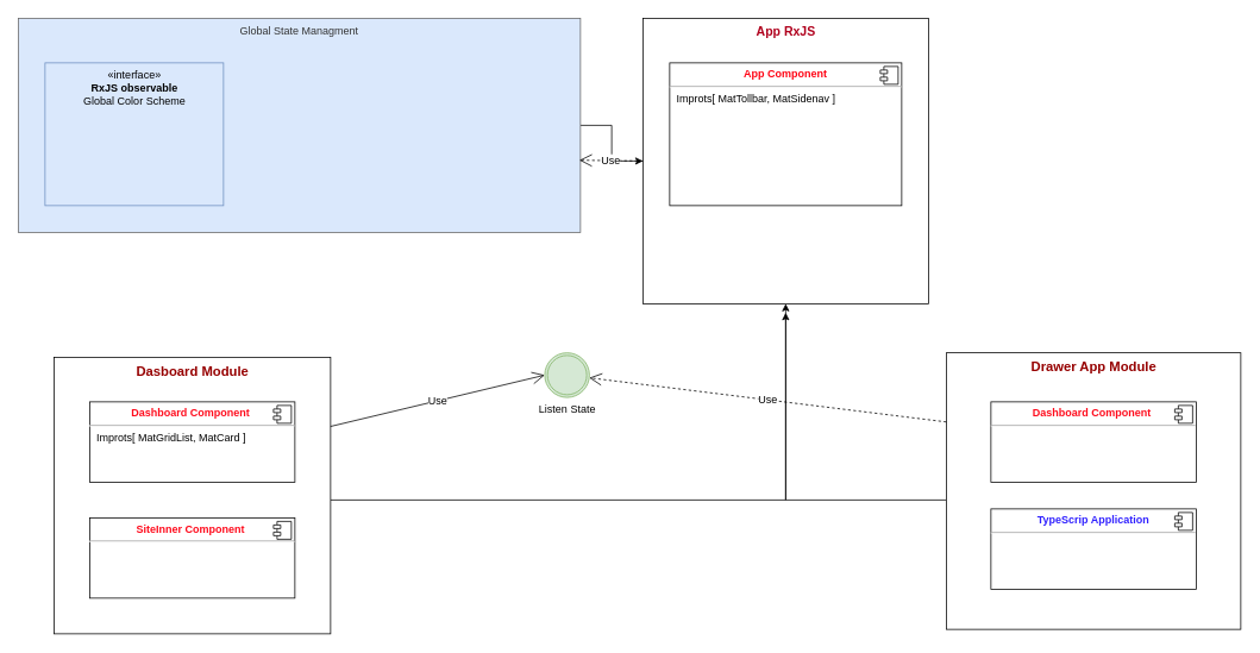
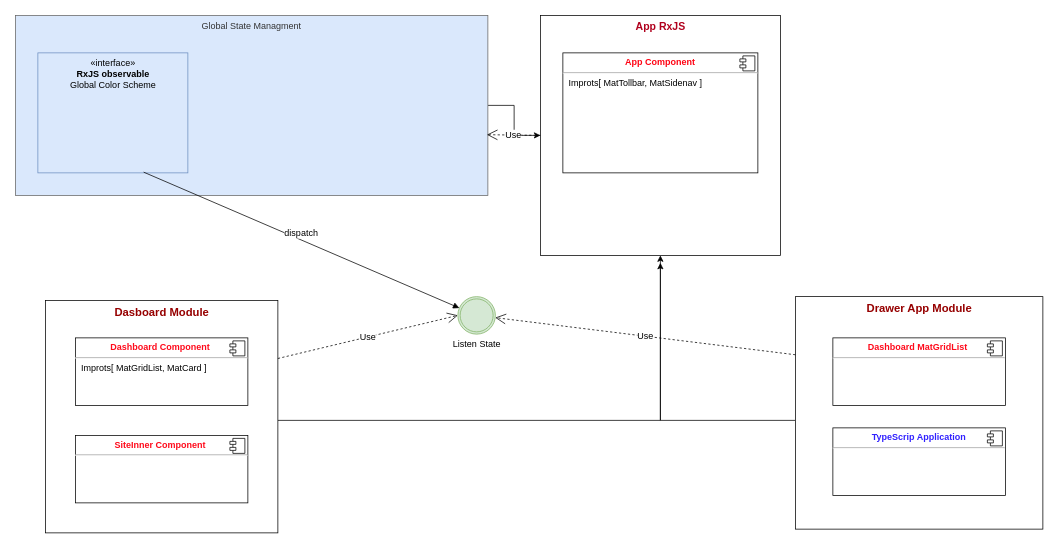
  <mxCell id="0" />
  <mxCell id="1" parent="0" />
  <mxCell id="2" value="&lt;font color=&quot;#b0001d&quot;&gt;App RxJS&lt;/font&gt;" style="html=1;verticalAlign=top;fontSize=14;fontStyle=1" vertex="1" parent="1"><mxGeometry x="720" y="20" width="320" height="320" as="geometry" /></mxCell>
  <mxCell id="3" value="&lt;p style=&quot;margin: 0px ; margin-top: 6px ; text-align: center&quot;&gt;&lt;b&gt;&lt;font color=&quot;#ff0313&quot;&gt;App Component&lt;/font&gt;&lt;/b&gt;&lt;/p&gt;&lt;hr&gt;&lt;p style=&quot;margin: 0px ; margin-left: 8px&quot;&gt;Improts[ MatTollbar, MatSidenav ]&lt;/p&gt;" style="align=left;overflow=fill;html=1;dropTarget=0;fontStyle=0" vertex="1" parent="1"><mxGeometry x="750" y="70" width="260" height="160" as="geometry" /></mxCell>
  <mxCell id="4" value="" style="shape=component;jettyWidth=8;jettyHeight=4;" vertex="1" parent="3"><mxGeometry x="1" width="20" height="20" relative="1" as="geometry"><mxPoint x="-24" y="4" as="offset" /></mxGeometry></mxCell>
  <mxCell id="5" value="" style="edgeStyle=orthogonalEdgeStyle;rounded=0;orthogonalLoop=1;jettySize=auto;html=1;entryX=0.5;entryY=1;entryDx=0;entryDy=0;" edge="1" parent="1" source="6" target="2"><mxGeometry relative="1" as="geometry"><mxPoint x="630" y="360" as="targetPoint" /><Array as="points"><mxPoint x="880" y="560" /></Array></mxGeometry></mxCell>
  <mxCell id="6" value="&lt;font color=&quot;#960000&quot;&gt;Dasboard Module&lt;/font&gt;" style="html=1;verticalAlign=top;fontStyle=1;labelBackgroundColor=none;fontSize=15;" vertex="1" parent="1"><mxGeometry x="60" y="400" width="310" height="310" as="geometry" /></mxCell>
  <mxCell id="7" value="&lt;p style=&quot;margin: 6px 0px 0px ; text-align: center ; font-size: 12px&quot;&gt;&lt;font color=&quot;#ff0a1b&quot; style=&quot;font-size: 12px&quot;&gt;Dashboard Component&amp;nbsp;&lt;/font&gt;&lt;/p&gt;&lt;hr style=&quot;font-size: 12px&quot;&gt;&lt;p style=&quot;margin: 0px 0px 0px 8px ; font-size: 12px&quot;&gt;&lt;span style=&quot;font-size: 12px ; font-weight: normal&quot;&gt;Improts[ MatGridList, MatCard ]&lt;/span&gt;&lt;br style=&quot;font-size: 12px&quot;&gt;&lt;/p&gt;" style="align=left;overflow=fill;html=1;dropTarget=0;labelBackgroundColor=none;fontSize=12;fontStyle=1" vertex="1" parent="1"><mxGeometry x="100" y="450" width="230" height="90" as="geometry" /></mxCell>
  <mxCell id="8" value="" style="shape=component;jettyWidth=8;jettyHeight=4;" vertex="1" parent="7"><mxGeometry x="1" width="20" height="20" relative="1" as="geometry"><mxPoint x="-24" y="4" as="offset" /></mxGeometry></mxCell>
  <mxCell id="9" value="&lt;p style=&quot;margin: 6px 0px 0px ; text-align: center ; font-size: 12px&quot;&gt;&lt;font color=&quot;#ff0a1b&quot; style=&quot;font-size: 12px&quot;&gt;SiteInner Component&amp;nbsp;&lt;/font&gt;&lt;/p&gt;&lt;hr style=&quot;font-size: 12px&quot;&gt;&lt;p style=&quot;margin: 0px 0px 0px 8px ; font-size: 12px&quot;&gt;&lt;br style=&quot;font-size: 12px&quot;&gt;&lt;/p&gt;" style="align=left;overflow=fill;html=1;dropTarget=0;labelBackgroundColor=none;fontSize=12;fontStyle=1" vertex="1" parent="1"><mxGeometry x="100" y="580" width="230" height="90" as="geometry" /></mxCell>
  <mxCell id="10" value="" style="shape=component;jettyWidth=8;jettyHeight=4;" vertex="1" parent="9"><mxGeometry x="1" width="20" height="20" relative="1" as="geometry"><mxPoint x="-24" y="4" as="offset" /></mxGeometry></mxCell>
  <mxCell id="11" value="" style="edgeStyle=orthogonalEdgeStyle;rounded=0;orthogonalLoop=1;jettySize=auto;html=1;fontSize=12;" edge="1" parent="1" source="12" target="2"><mxGeometry relative="1" as="geometry" /></mxCell>
  <mxCell id="12" value="Global State Managment" style="rounded=0;whiteSpace=wrap;html=1;labelBackgroundColor=none;fontSize=12;fillColor=#dae8fc;strokeColor=#666666;fontColor=#333333;verticalAlign=top;" vertex="1" parent="1"><mxGeometry x="20" y="20" width="630" height="240" as="geometry" /></mxCell>
  <mxCell id="13" value="«interface»&lt;br&gt;&lt;b&gt;RxJS observable&lt;br&gt;&lt;/b&gt;Global Color Scheme" style="html=1;labelBackgroundColor=none;fontSize=12;fillColor=#dae8fc;strokeColor=#6c8ebf;verticalAlign=top;" vertex="1" parent="1"><mxGeometry x="50" y="70" width="200" height="160" as="geometry" /></mxCell>
- <mxCell id="14" value="Use" style="endArrow=open;endSize=12;dashed=0;html=1;fontSize=12;entryX=0;entryY=0.5;entryDx=0;entryDy=0;exitX=1;exitY=0.25;exitDx=0;exitDy=0;" edge="1" parent="1" source="6" target="23"><mxGeometry width="160" relative="1" as="geometry"><mxPoint x="800" y="510" as="sourcePoint" /><mxPoint x="960" y="510" as="targetPoint" /><Array as="points" /></mxGeometry></mxCell>
+ <mxCell id="14" value="Use" style="endArrow=open;endSize=12;dashed=1;html=1;fontSize=12;entryX=0;entryY=0.5;entryDx=0;entryDy=0;exitX=1;exitY=0.25;exitDx=0;exitDy=0;" edge="1" parent="1" source="6" target="23"><mxGeometry width="160" relative="1" as="geometry"><mxPoint x="800" y="510" as="sourcePoint" /><mxPoint x="960" y="510" as="targetPoint" /><Array as="points" /></mxGeometry></mxCell>
  <mxCell id="15" value="Use" style="endArrow=open;endSize=12;dashed=1;html=1;fontSize=12;exitX=0;exitY=0.5;exitDx=0;exitDy=0;entryX=0.998;entryY=0.663;entryDx=0;entryDy=0;entryPerimeter=0;" edge="1" parent="1" source="2" target="12"><mxGeometry width="160" relative="1" as="geometry"><mxPoint x="380" y="367.5" as="sourcePoint" /><mxPoint x="700" y="190" as="targetPoint" /><Array as="points" /></mxGeometry></mxCell>
  <mxCell id="16" style="edgeStyle=orthogonalEdgeStyle;rounded=0;orthogonalLoop=1;jettySize=auto;html=1;fontSize=12;" edge="1" parent="1" source="17"><mxGeometry relative="1" as="geometry"><mxPoint x="880" y="350" as="targetPoint" /><Array as="points"><mxPoint x="880" y="560" /></Array></mxGeometry></mxCell>
  <mxCell id="17" value="&lt;font color=&quot;#960000&quot;&gt;Drawer App Module&lt;/font&gt;" style="html=1;verticalAlign=top;fontStyle=1;labelBackgroundColor=none;fontSize=15;" vertex="1" parent="1"><mxGeometry x="1060" y="395" width="330" height="310" as="geometry" /></mxCell>
- <mxCell id="18" value="&lt;p style=&quot;margin: 6px 0px 0px ; text-align: center ; font-size: 12px&quot;&gt;&lt;font color=&quot;#ff0a1b&quot; style=&quot;font-size: 12px&quot;&gt;Dashboard Component&amp;nbsp;&lt;/font&gt;&lt;/p&gt;&lt;hr style=&quot;font-size: 12px&quot;&gt;&lt;p style=&quot;margin: 0px 0px 0px 8px ; font-size: 12px&quot;&gt;&lt;br style=&quot;font-size: 12px&quot;&gt;&lt;/p&gt;" style="align=left;overflow=fill;html=1;dropTarget=0;labelBackgroundColor=none;fontSize=12;fontStyle=1" vertex="1" parent="1"><mxGeometry x="1110" y="450" width="230" height="90" as="geometry" /></mxCell>
+ <mxCell id="18" value="&lt;p style=&quot;margin: 6px 0px 0px ; text-align: center ; font-size: 12px&quot;&gt;&lt;font color=&quot;#ff0a1b&quot; style=&quot;font-size: 12px&quot;&gt;Dashboard MatGridList&amp;nbsp;&lt;/font&gt;&lt;/p&gt;&lt;hr style=&quot;font-size: 12px&quot;&gt;&lt;p style=&quot;margin: 0px 0px 0px 8px ; font-size: 12px&quot;&gt;&lt;br style=&quot;font-size: 12px&quot;&gt;&lt;/p&gt;" style="align=left;overflow=fill;html=1;dropTarget=0;labelBackgroundColor=none;fontSize=12;fontStyle=1" vertex="1" parent="1"><mxGeometry x="1110" y="450" width="230" height="90" as="geometry" /></mxCell>
  <mxCell id="19" value="" style="shape=component;jettyWidth=8;jettyHeight=4;" vertex="1" parent="18"><mxGeometry x="1" width="20" height="20" relative="1" as="geometry"><mxPoint x="-24" y="4" as="offset" /></mxGeometry></mxCell>
  <mxCell id="20" value="&lt;p style=&quot;margin: 6px 0px 0px ; text-align: center ; font-size: 12px&quot;&gt;&lt;font style=&quot;font-size: 12px&quot; color=&quot;#3021ff&quot;&gt;TypeScrip Application&lt;/font&gt;&lt;/p&gt;&lt;hr style=&quot;font-size: 12px&quot;&gt;&lt;p style=&quot;margin: 0px 0px 0px 8px ; font-size: 12px&quot;&gt;&lt;br style=&quot;font-size: 12px&quot;&gt;&lt;/p&gt;" style="align=left;overflow=fill;html=1;dropTarget=0;labelBackgroundColor=none;fontSize=12;fontStyle=1" vertex="1" parent="1"><mxGeometry x="1110" y="570" width="230" height="90" as="geometry" /></mxCell>
  <mxCell id="21" value="" style="shape=component;jettyWidth=8;jettyHeight=4;" vertex="1" parent="20"><mxGeometry x="1" width="20" height="20" relative="1" as="geometry"><mxPoint x="-24" y="4" as="offset" /></mxGeometry></mxCell>
  <mxCell id="22" value="Use" style="endArrow=open;endSize=12;dashed=1;html=1;fontSize=12;exitX=0;exitY=0.25;exitDx=0;exitDy=0;" edge="1" parent="1" source="17" target="23"><mxGeometry width="160" relative="1" as="geometry"><mxPoint x="380" y="487.5" as="sourcePoint" /><mxPoint x="740" y="410" as="targetPoint" /><Array as="points" /></mxGeometry></mxCell>
  <mxCell id="23" value="Listen State" style="shape=mxgraph.bpmn.shape;html=1;verticalLabelPosition=bottom;labelBackgroundColor=none;verticalAlign=top;align=center;perimeter=ellipsePerimeter;outlineConnect=0;outline=throwing;symbol=general;fontSize=12;fillColor=#d5e8d4;strokeColor=#82b366;" vertex="1" parent="1"><mxGeometry x="610" y="395" width="50" height="50" as="geometry" /></mxCell>
+ <mxCell id="24" value="dispatch" style="html=1;verticalAlign=bottom;endArrow=block;fontSize=12;exitX=0.705;exitY=0.994;exitDx=0;exitDy=0;exitPerimeter=0;" edge="1" parent="1" source="13" target="23"><mxGeometry width="80" relative="1" as="geometry"><mxPoint x="520" y="330" as="sourcePoint" /><mxPoint x="20" y="330" as="targetPoint" /></mxGeometry></mxCell>
